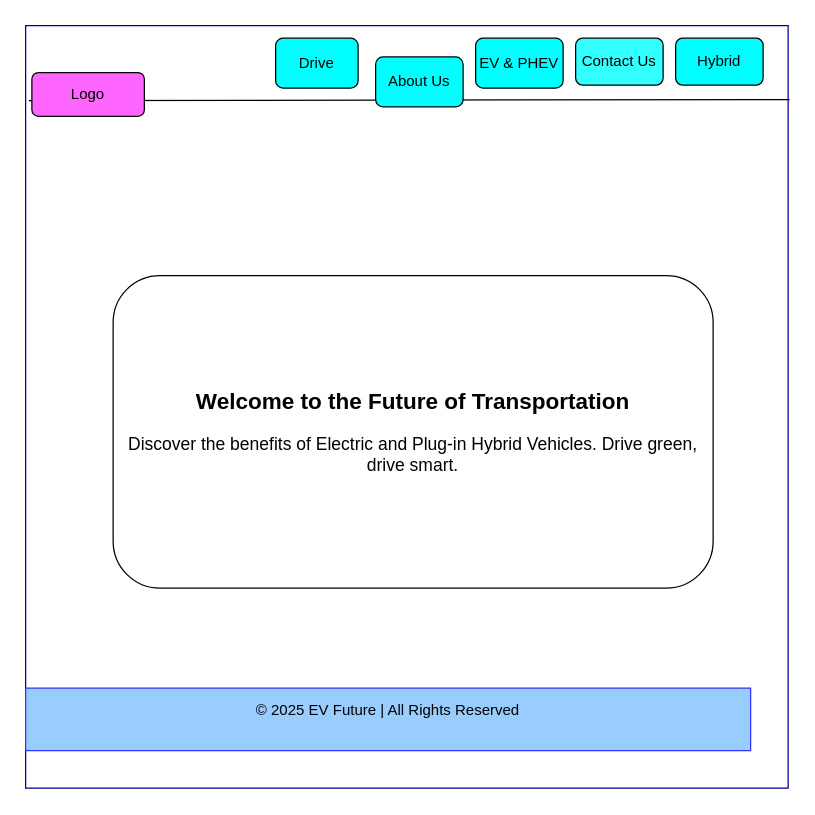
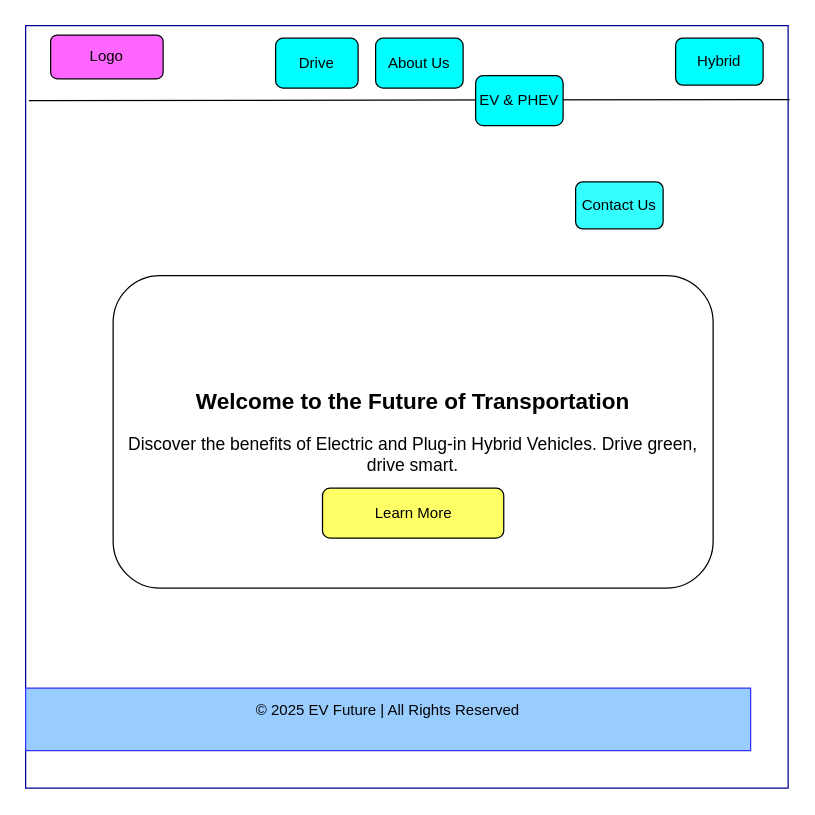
  <mxCell id="0" />
  <mxCell id="1" parent="0" />
  <mxCell id="2" value="" style="whiteSpace=wrap;html=1;aspect=fixed;strokeColor=#000099;" vertex="1" parent="1"><mxGeometry x="20" y="20" width="610" height="610" as="geometry" /></mxCell>
  <mxCell id="3" value="" style="endArrow=none;html=1;rounded=0;entryX=1.002;entryY=0.097;entryDx=0;entryDy=0;entryPerimeter=0;exitX=0.007;exitY=0.089;exitDx=0;exitDy=0;exitPerimeter=0;" edge="1" parent="1" target="2"><mxGeometry width="50" height="50" relative="1" as="geometry"><mxPoint x="22.61" y="80" as="sourcePoint" /><mxPoint x="597.39" y="81.16" as="targetPoint" /></mxGeometry></mxCell>
  <mxCell id="4" value="&lt;h2&gt;&lt;font style=&quot;font-size: 18px;&quot;&gt;Welcome to the Future of Transportation&lt;/font&gt;&lt;/h2&gt;&lt;div&gt;&lt;font style=&quot;font-size: 14px;&quot;&gt;Discover the benefits of Electric and Plug-in Hybrid Vehicles. Drive green, drive smart.&lt;/font&gt;&lt;br&gt;&lt;div&gt;&lt;br&gt;&lt;/div&gt;&lt;/div&gt;" style="rounded=1;whiteSpace=wrap;html=1;" vertex="1" parent="1"><mxGeometry x="90" y="220" width="480" height="250" as="geometry" /></mxCell>
+ <mxCell id="5" value="Learn More" style="rounded=1;whiteSpace=wrap;html=1;fillColor=#FFFF66;" vertex="1" parent="1"><mxGeometry x="257.5" y="390" width="145" height="40" as="geometry" /></mxCell>
  <mxCell id="6" value="&#10;© 2025 EV Future | All Rights Reserved&#10;&#10;" style="rounded=0;whiteSpace=wrap;html=1;fillColor=#99CCFF;strokeColor=#3333FF;" vertex="1" parent="1"><mxGeometry x="20" y="550" width="580" height="50" as="geometry" /></mxCell>
- <mxCell id="7" value="Logo" style="rounded=1;whiteSpace=wrap;html=1;fillColor=#FF66FF;" vertex="1" parent="1"><mxGeometry x="25" y="57.5" width="90" height="35" as="geometry" /></mxCell>
+ <mxCell id="7" value="Logo" style="rounded=1;whiteSpace=wrap;html=1;fillColor=#FF66FF;" vertex="1" parent="1"><mxGeometry x="40" y="27.5" width="90" height="35" as="geometry" /></mxCell>
  <mxCell id="8" value="Drive" style="rounded=1;whiteSpace=wrap;html=1;fillColor=#00FFFF;" vertex="1" parent="1"><mxGeometry x="220" y="30" width="66" height="40" as="geometry" /></mxCell>
- <mxCell id="9" value="About Us" style="rounded=1;whiteSpace=wrap;html=1;fillColor=#00FFFF;" vertex="1" parent="1"><mxGeometry x="300" y="45" width="70" height="40" as="geometry" /></mxCell>
- <mxCell id="10" value="EV &amp;amp; PHEV" style="rounded=1;whiteSpace=wrap;html=1;fillColor=#00FFFF;" vertex="1" parent="1"><mxGeometry x="380" y="30" width="70" height="40" as="geometry" /></mxCell>
- <mxCell id="11" value="Contact Us" style="rounded=1;whiteSpace=wrap;html=1;fillColor=#33FFFF;" vertex="1" parent="1"><mxGeometry x="460" y="30" width="70" height="37.5" as="geometry" /></mxCell>
+ <mxCell id="9" value="About Us" style="rounded=1;whiteSpace=wrap;html=1;fillColor=#00FFFF;" vertex="1" parent="1"><mxGeometry x="300" y="30" width="70" height="40" as="geometry" /></mxCell>
+ <mxCell id="10" value="EV &amp;amp; PHEV" style="rounded=1;whiteSpace=wrap;html=1;fillColor=#00FFFF;" vertex="1" parent="1"><mxGeometry x="380" y="60" width="70" height="40" as="geometry" /></mxCell>
+ <mxCell id="11" value="Contact Us" style="rounded=1;whiteSpace=wrap;html=1;fillColor=#33FFFF;" vertex="1" parent="1"><mxGeometry x="460" y="145" width="70" height="37.5" as="geometry" /></mxCell>
  <mxCell id="12" value="Hybrid" style="rounded=1;whiteSpace=wrap;html=1;fillColor=#00FFFF;" vertex="1" parent="1"><mxGeometry x="540" y="30" width="70" height="37.5" as="geometry" /></mxCell>
